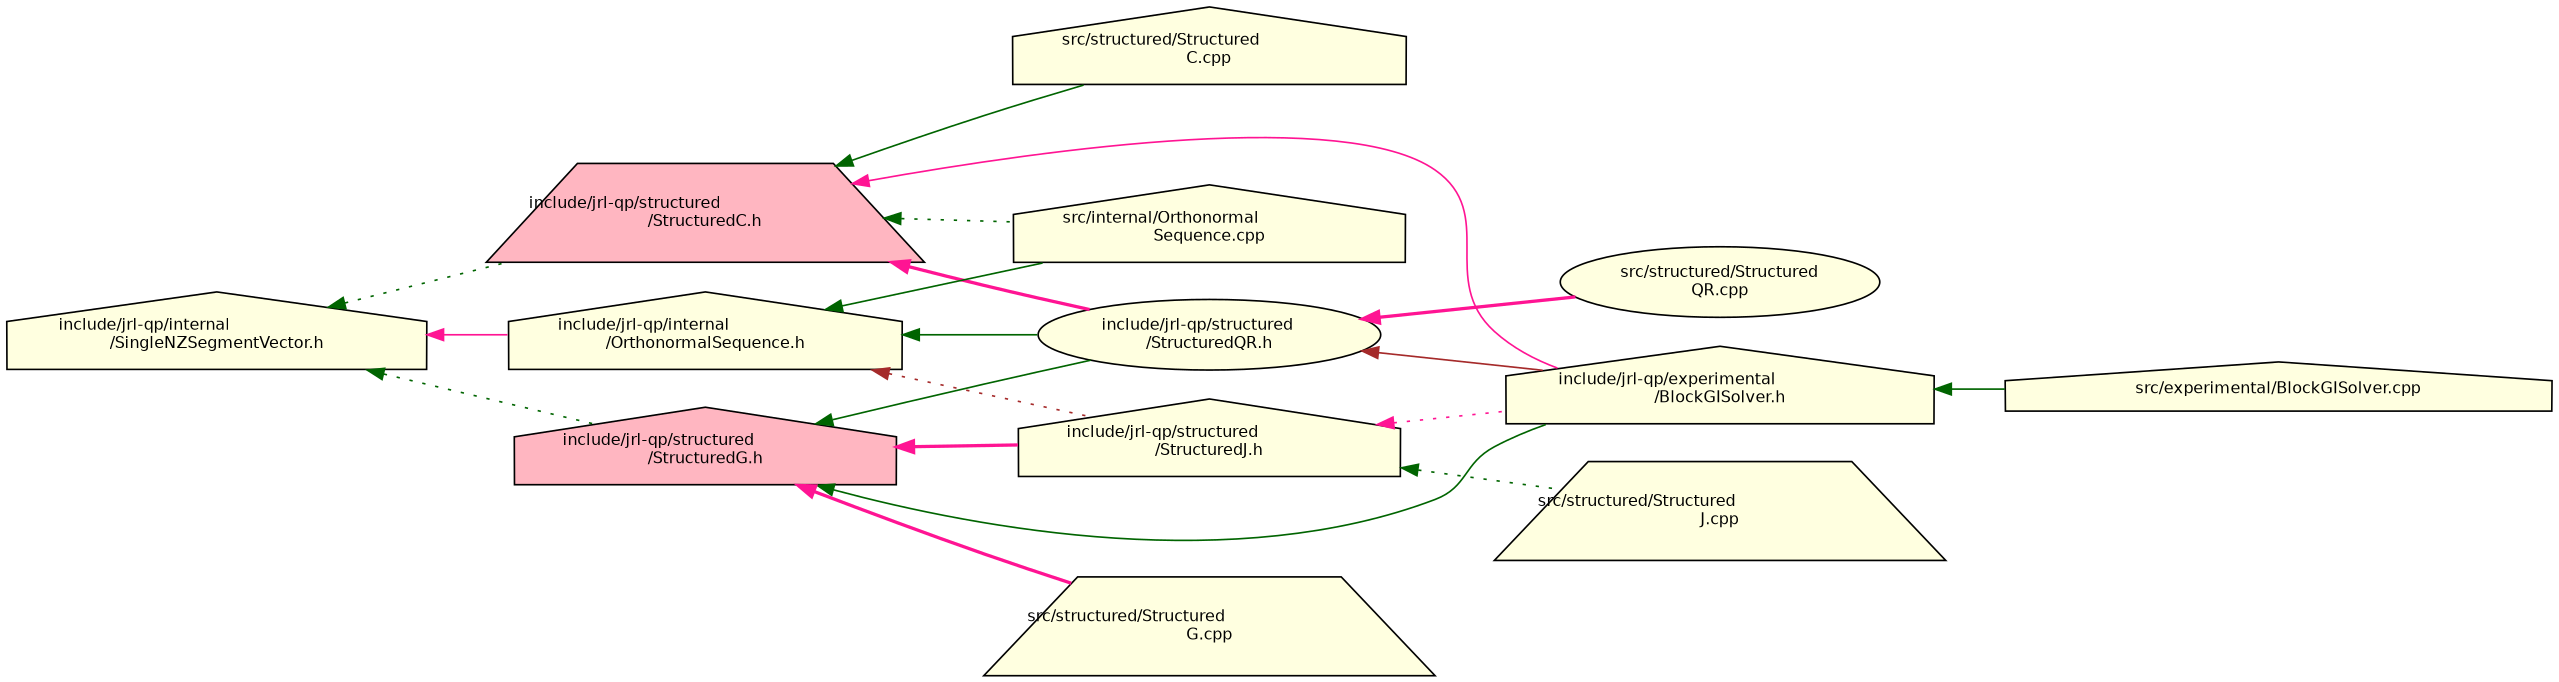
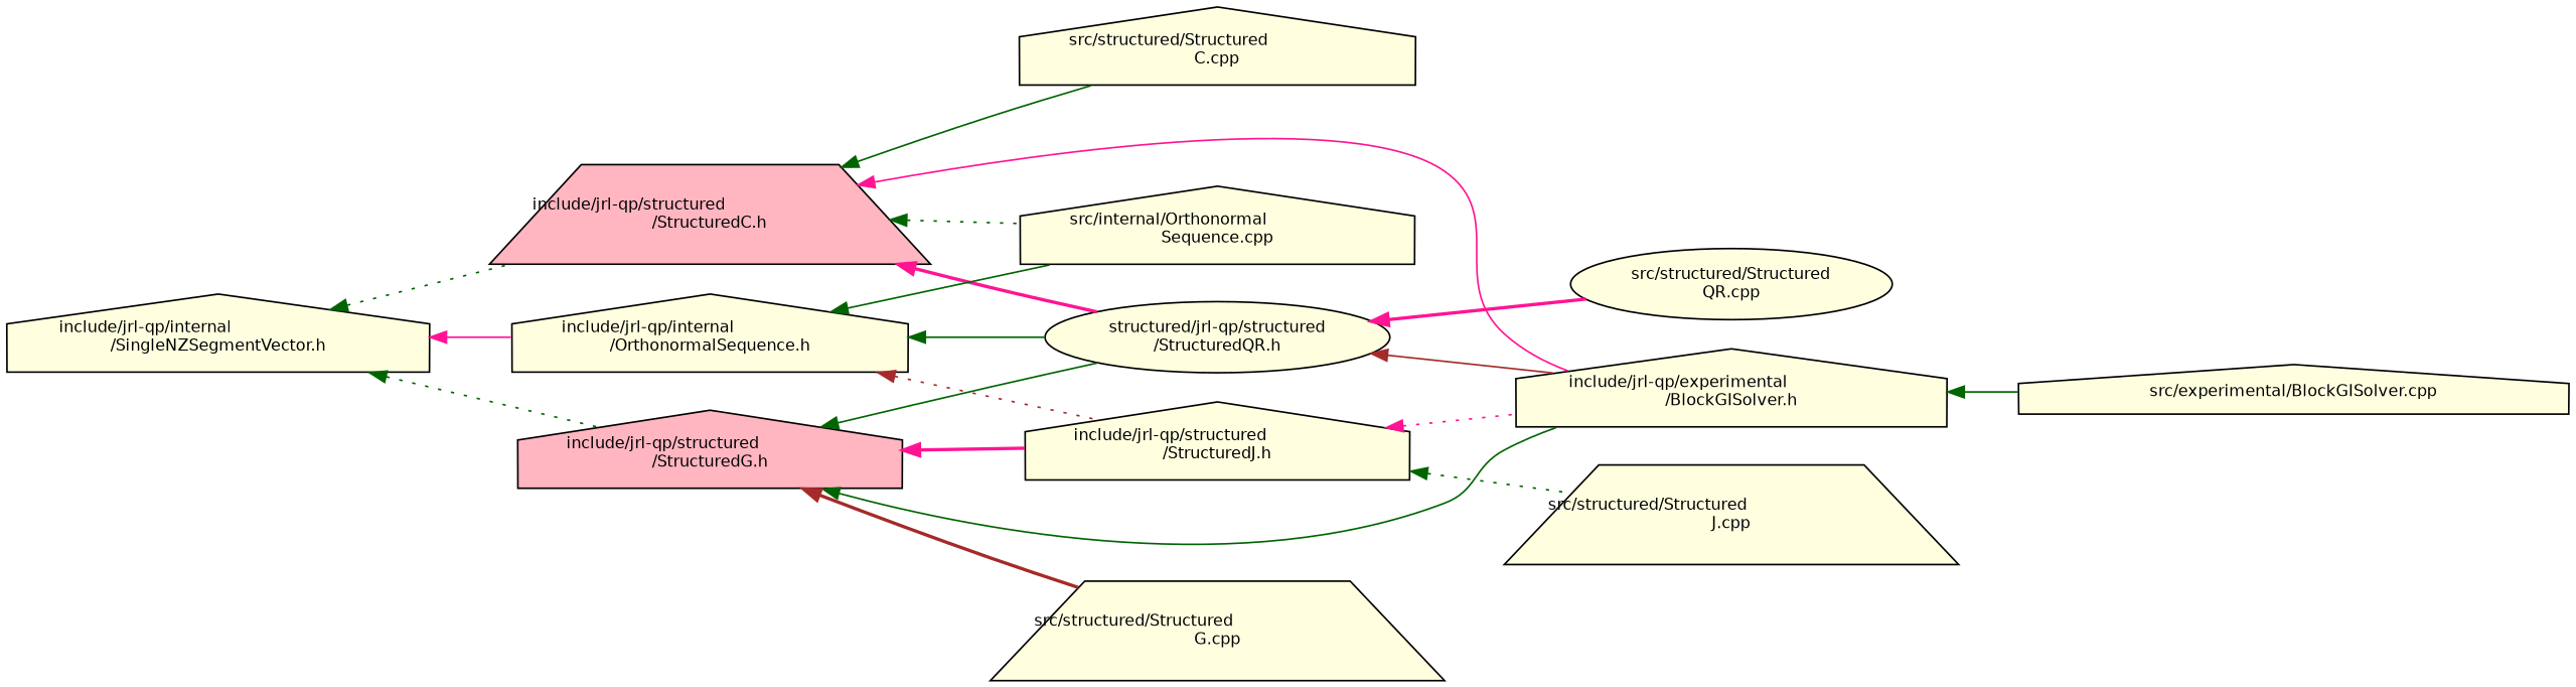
  digraph {
    rankdir=LR
    node [color=black fillcolor=lightyellow fontname=Helvetica fontsize=10 shape=house style=filled]
    edge [color=darkgreen dir=back fontname=Helvetica fontsize=10 labelfontname=Helvetica labelfontsize=10 style=solid]
    n1 [fontcolor=black height=0.2 label="include/jrl-qp/internal\l/SingleNZSegmentVector.h" width=0.4]
    n2 [fillcolor=lightpink height=0.2 label="include/jrl-qp/structured\l/StructuredC.h" shape=trapezium width=0.4]
    n3 [fillcolor=lightpink height=0.2 label="include/jrl-qp/structured\l/StructuredG.h" width=0.4]
    n4 [height=0.2 label="include/jrl-qp/internal\l/OrthonormalSequence.h" width=0.4]
    n5 [height=0.2 label="include/jrl-qp/experimental\l/BlockGISolver.h" width=0.4]
-   n6 [height=0.2 label="include/jrl-qp/structured\l/StructuredQR.h" shape=ellipse width=0.4]
+   n6 [height=0.2 label="structured/jrl-qp/structured\l/StructuredQR.h" shape=ellipse width=0.4]
    n7 [height=0.2 label="src/structured/Structured\lC.cpp" width=0.4]
    n8 [height=0.2 label="src/internal/Orthonormal\lSequence.cpp" width=0.4]
    n9 [height=0.2 label="include/jrl-qp/structured\l/StructuredJ.h" width=0.4]
    n10 [height=0.2 label="src/structured/Structured\lG.cpp" shape=trapezium width=0.4]
    n11 [height=0.2 label="src/experimental/BlockGISolver.cpp" width=0.4]
    n12 [height=0.2 label="src/structured/Structured\lJ.cpp" shape=trapezium width=0.4]
    n13 [height=0.2 label="src/structured/Structured\lQR.cpp" shape=ellipse width=0.4]
    n1 -> n2 [style=dotted]
    n1 -> n3 [style=dotted]
    n1 -> n4 [color=deeppink]
    n2 -> n5 [color=deeppink]
    n2 -> n6 [color=deeppink style=bold]
    n2 -> n7
    n2 -> n8 [style=dotted]
    n3 -> n5
    n3 -> n6
    n3 -> n9 [color=deeppink style=bold]
-   n3 -> n10 [color=deeppink style=bold]
+   n3 -> n10 [color=brown style=bold]
    n4 -> n6
    n4 -> n8
    n4 -> n9 [color=brown style=dotted]
    n5 -> n11
    n6 -> n5 [color=brown]
    n6 -> n13 [color=deeppink style=bold]
    n9 -> n5 [color=deeppink style=dotted]
    n9 -> n12 [style=dotted]
  }
